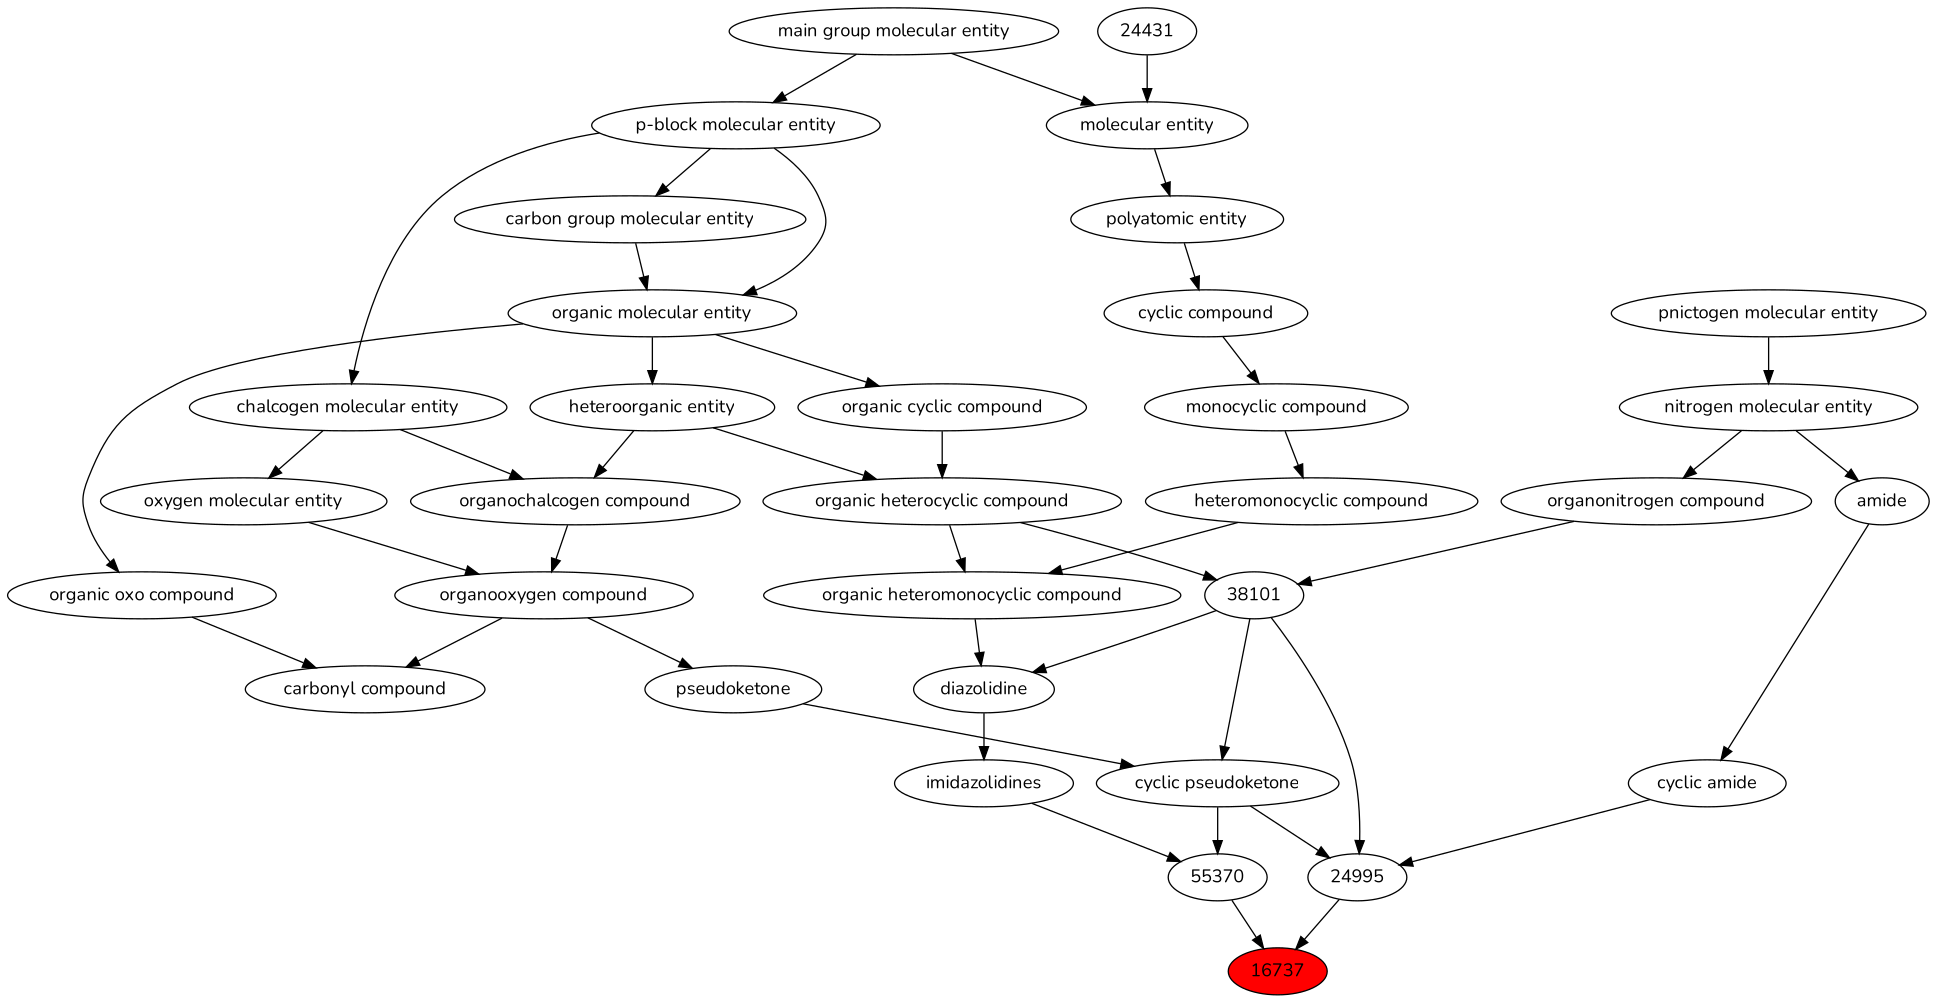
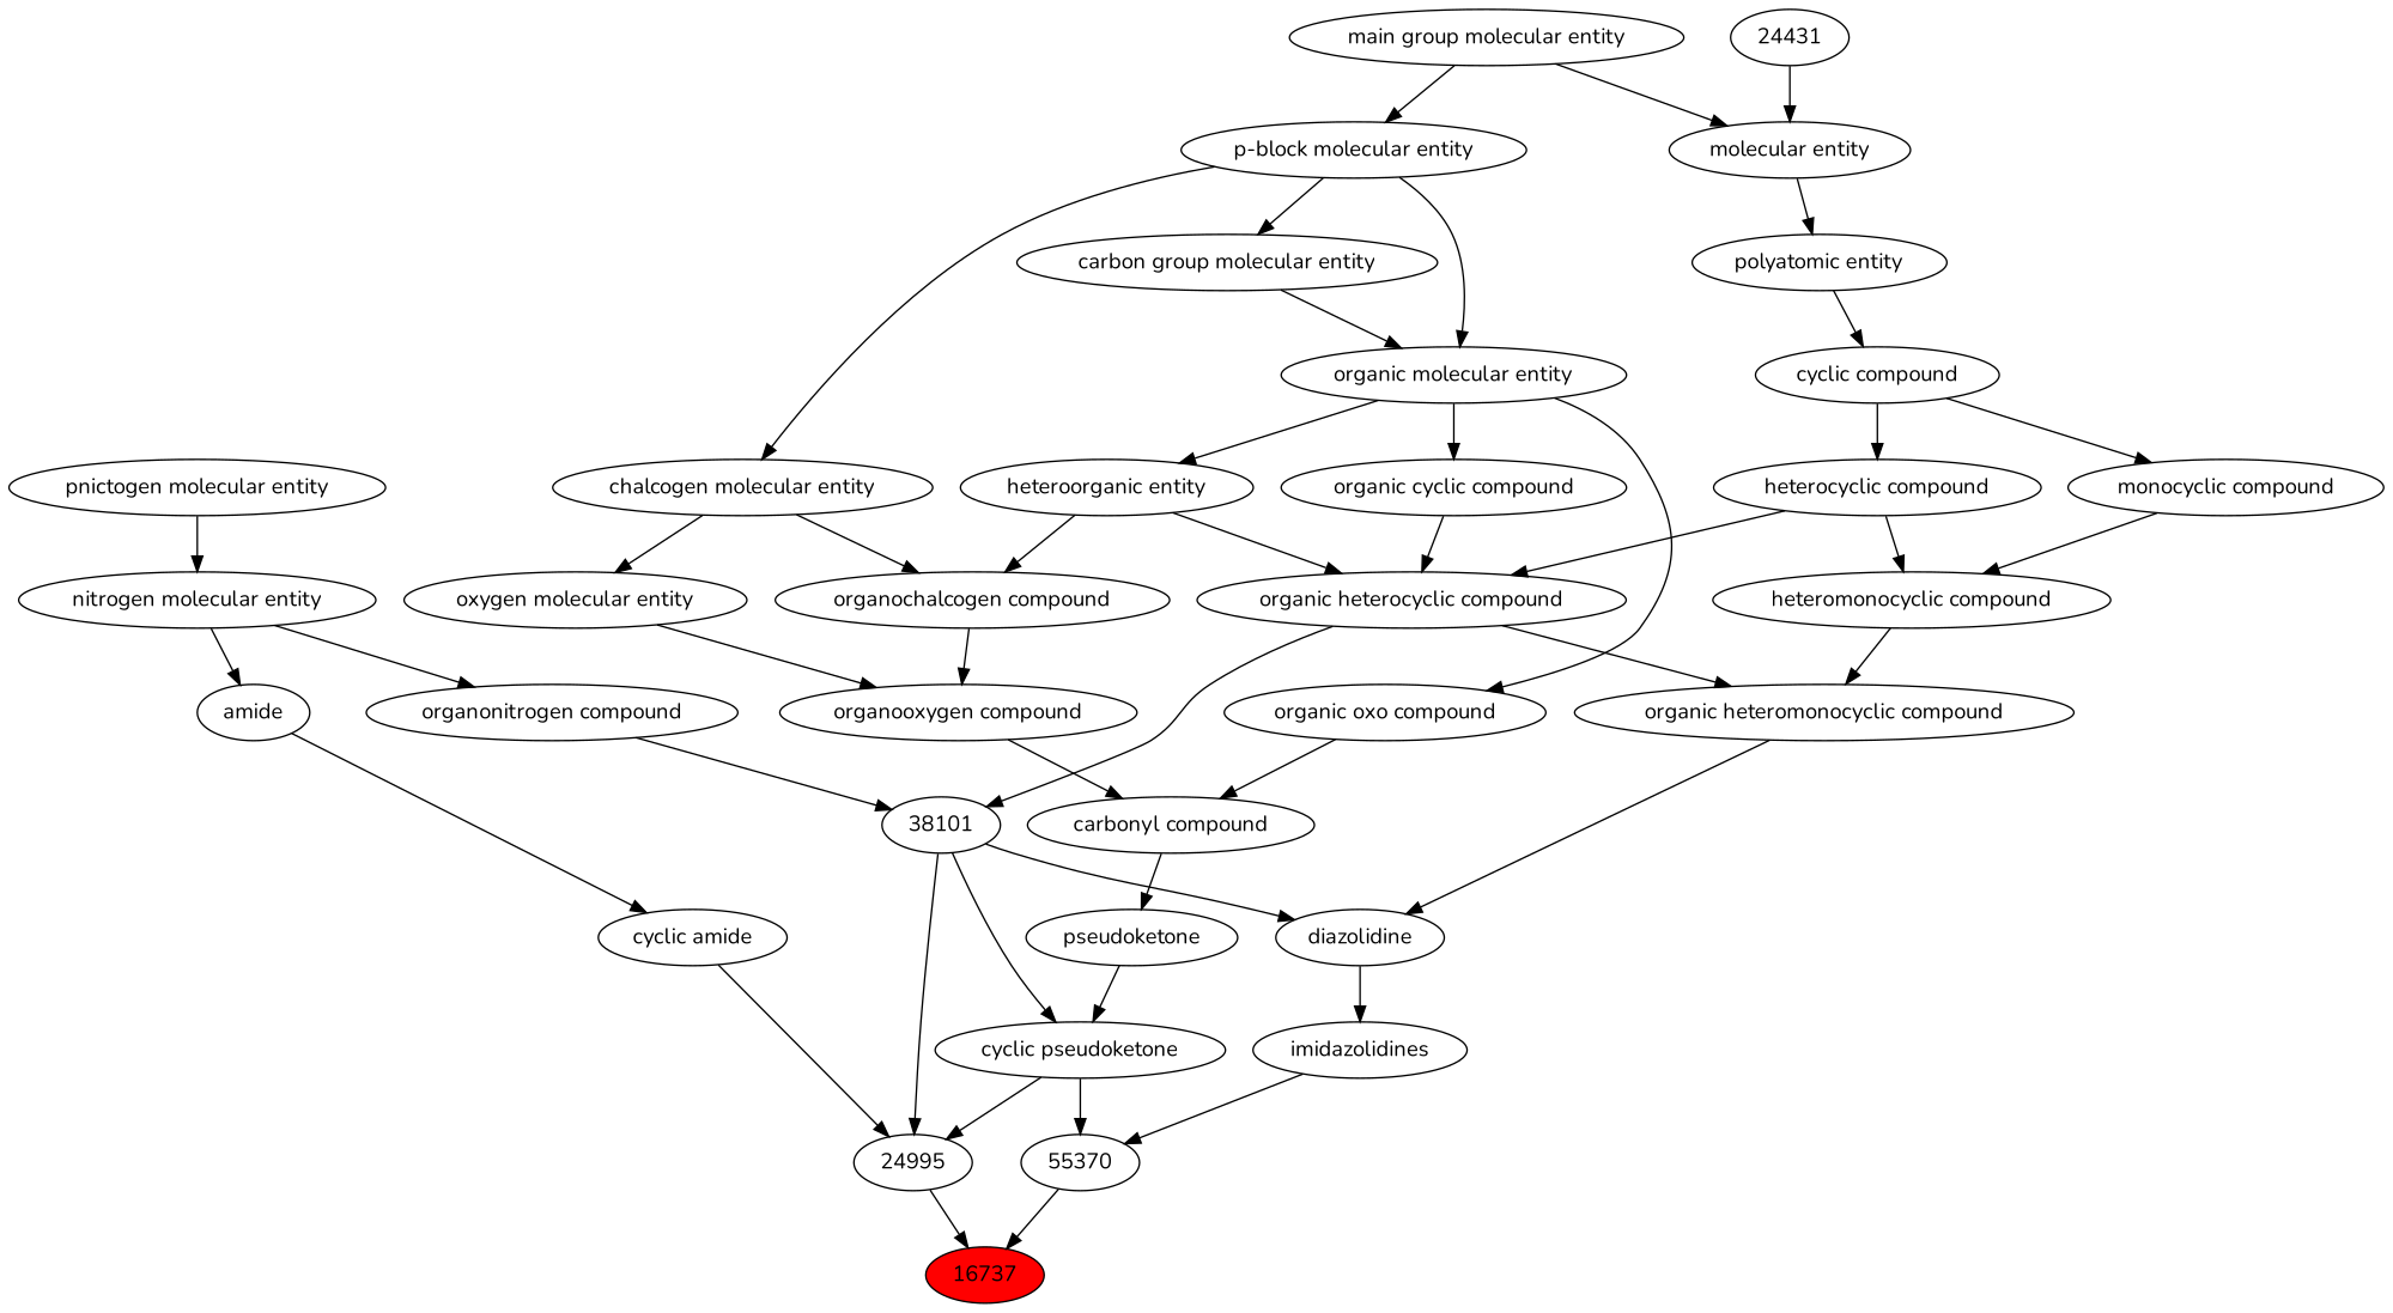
  digraph {
    fontname=Nunito
    node [fontname=Nunito]
    edge [fontname=Nunito]
    n1 [fillcolor=red label=16737 style=filled]
    n2 [label=24995]
    n3 [label=55370]
    n4 [label="cyclic pseudoketone"]
    n5 [label=38101]
    n6 [label=diazolidine]
    n7 [label=imidazolidines]
    n8 [label="cyclic amide"]
    n9 [label=pseudoketone]
    n10 [label="organic heterocyclic compound"]
    n11 [label="organic heteromonocyclic compound"]
    n12 [label="organonitrogen compound"]
    n13 [label=amide]
    n14 [label="carbonyl compound"]
    n15 [label="heteroorganic entity"]
    n16 [label="organochalcogen compound"]
    n17 [label="organooxygen compound"]
    n18 [label="organic cyclic compound"]
+   n19 [label="heterocyclic compound"]
    n20 [label="heteromonocyclic compound"]
    n21 [label="nitrogen molecular entity"]
    n22 [label="organic oxo compound"]
    n23 [label="organic molecular entity"]
    n24 [label="cyclic compound"]
    n25 [label="monocyclic compound"]
    n26 [label="pnictogen molecular entity"]
    n27 [label="oxygen molecular entity"]
    n28 [label="carbon group molecular entity"]
    n29 [label="polyatomic entity"]
    n30 [label="p-block molecular entity"]
    n31 [label="chalcogen molecular entity"]
    n32 [label="molecular entity"]
    n33 [label="main group molecular entity"]
    n34 [label=24431]
    n2 -> n1
    n3 -> n1
    n4 -> n2
    n4 -> n3
    n5 -> n2
    n5 -> n4
    n5 -> n6
    n6 -> n7
    n7 -> n3
    n8 -> n2
    n9 -> n4
    n10 -> n5
    n10 -> n11
    n11 -> n6
    n12 -> n5
    n13 -> n8
-   n17 -> n9
+   n14 -> n9
    n15 -> n10
    n15 -> n16
    n16 -> n17
    n17 -> n14
    n18 -> n10
+   n19 -> n10
+   n19 -> n20
    n20 -> n11
    n21 -> n12
    n21 -> n13
    n22 -> n14
    n23 -> n15
    n23 -> n18
    n23 -> n22
+   n24 -> n19
    n24 -> n25
    n25 -> n20
    n26 -> n21
    n27 -> n17
    n28 -> n23
    n29 -> n24
    n30 -> n23
    n30 -> n28
    n30 -> n31
    n31 -> n16
    n31 -> n27
    n32 -> n29
    n33 -> n30
    n33 -> n32
    n34 -> n32
  }
